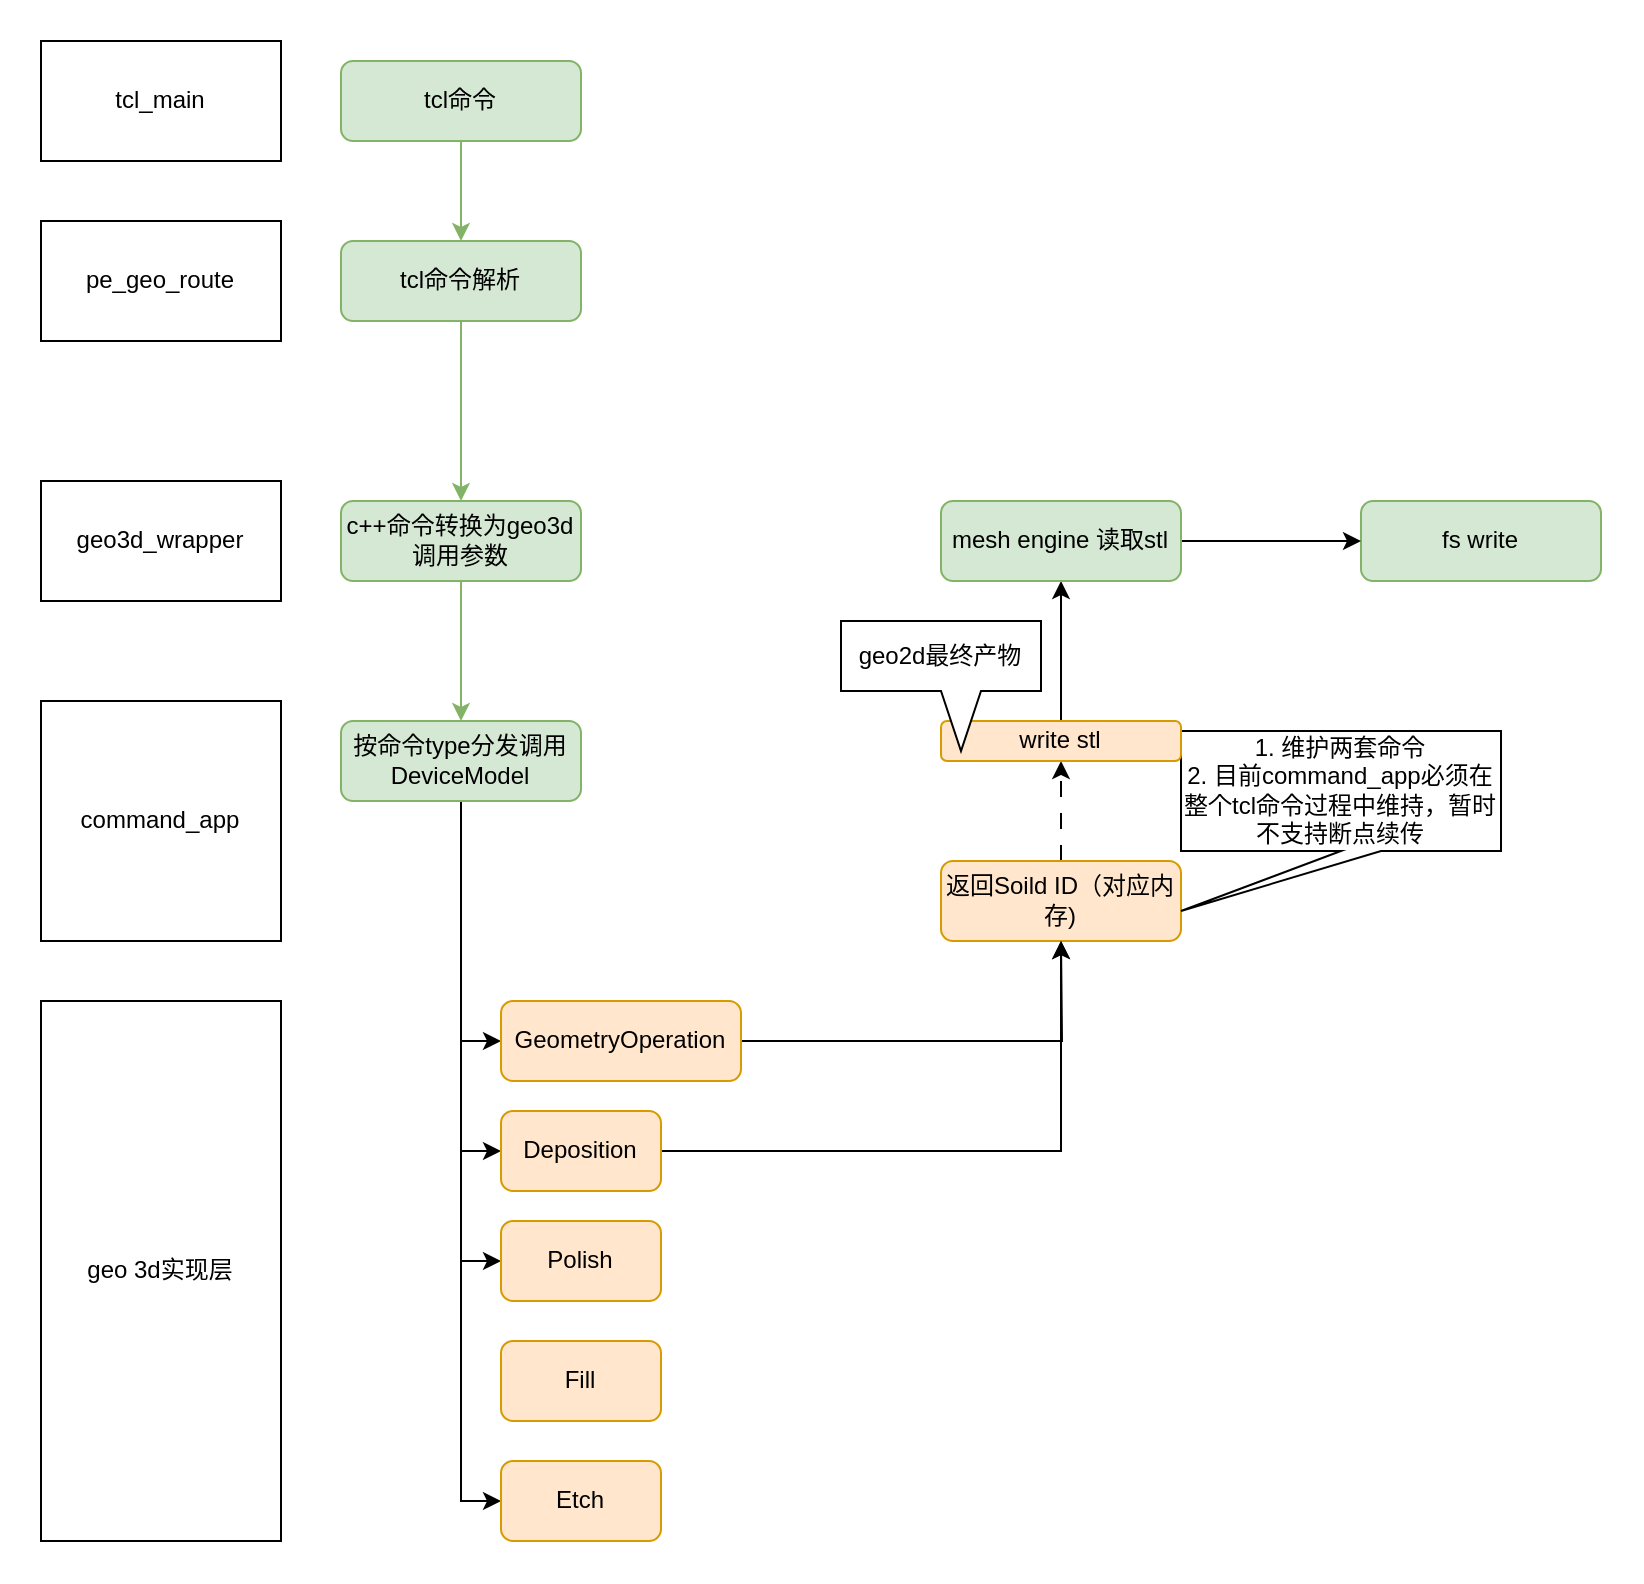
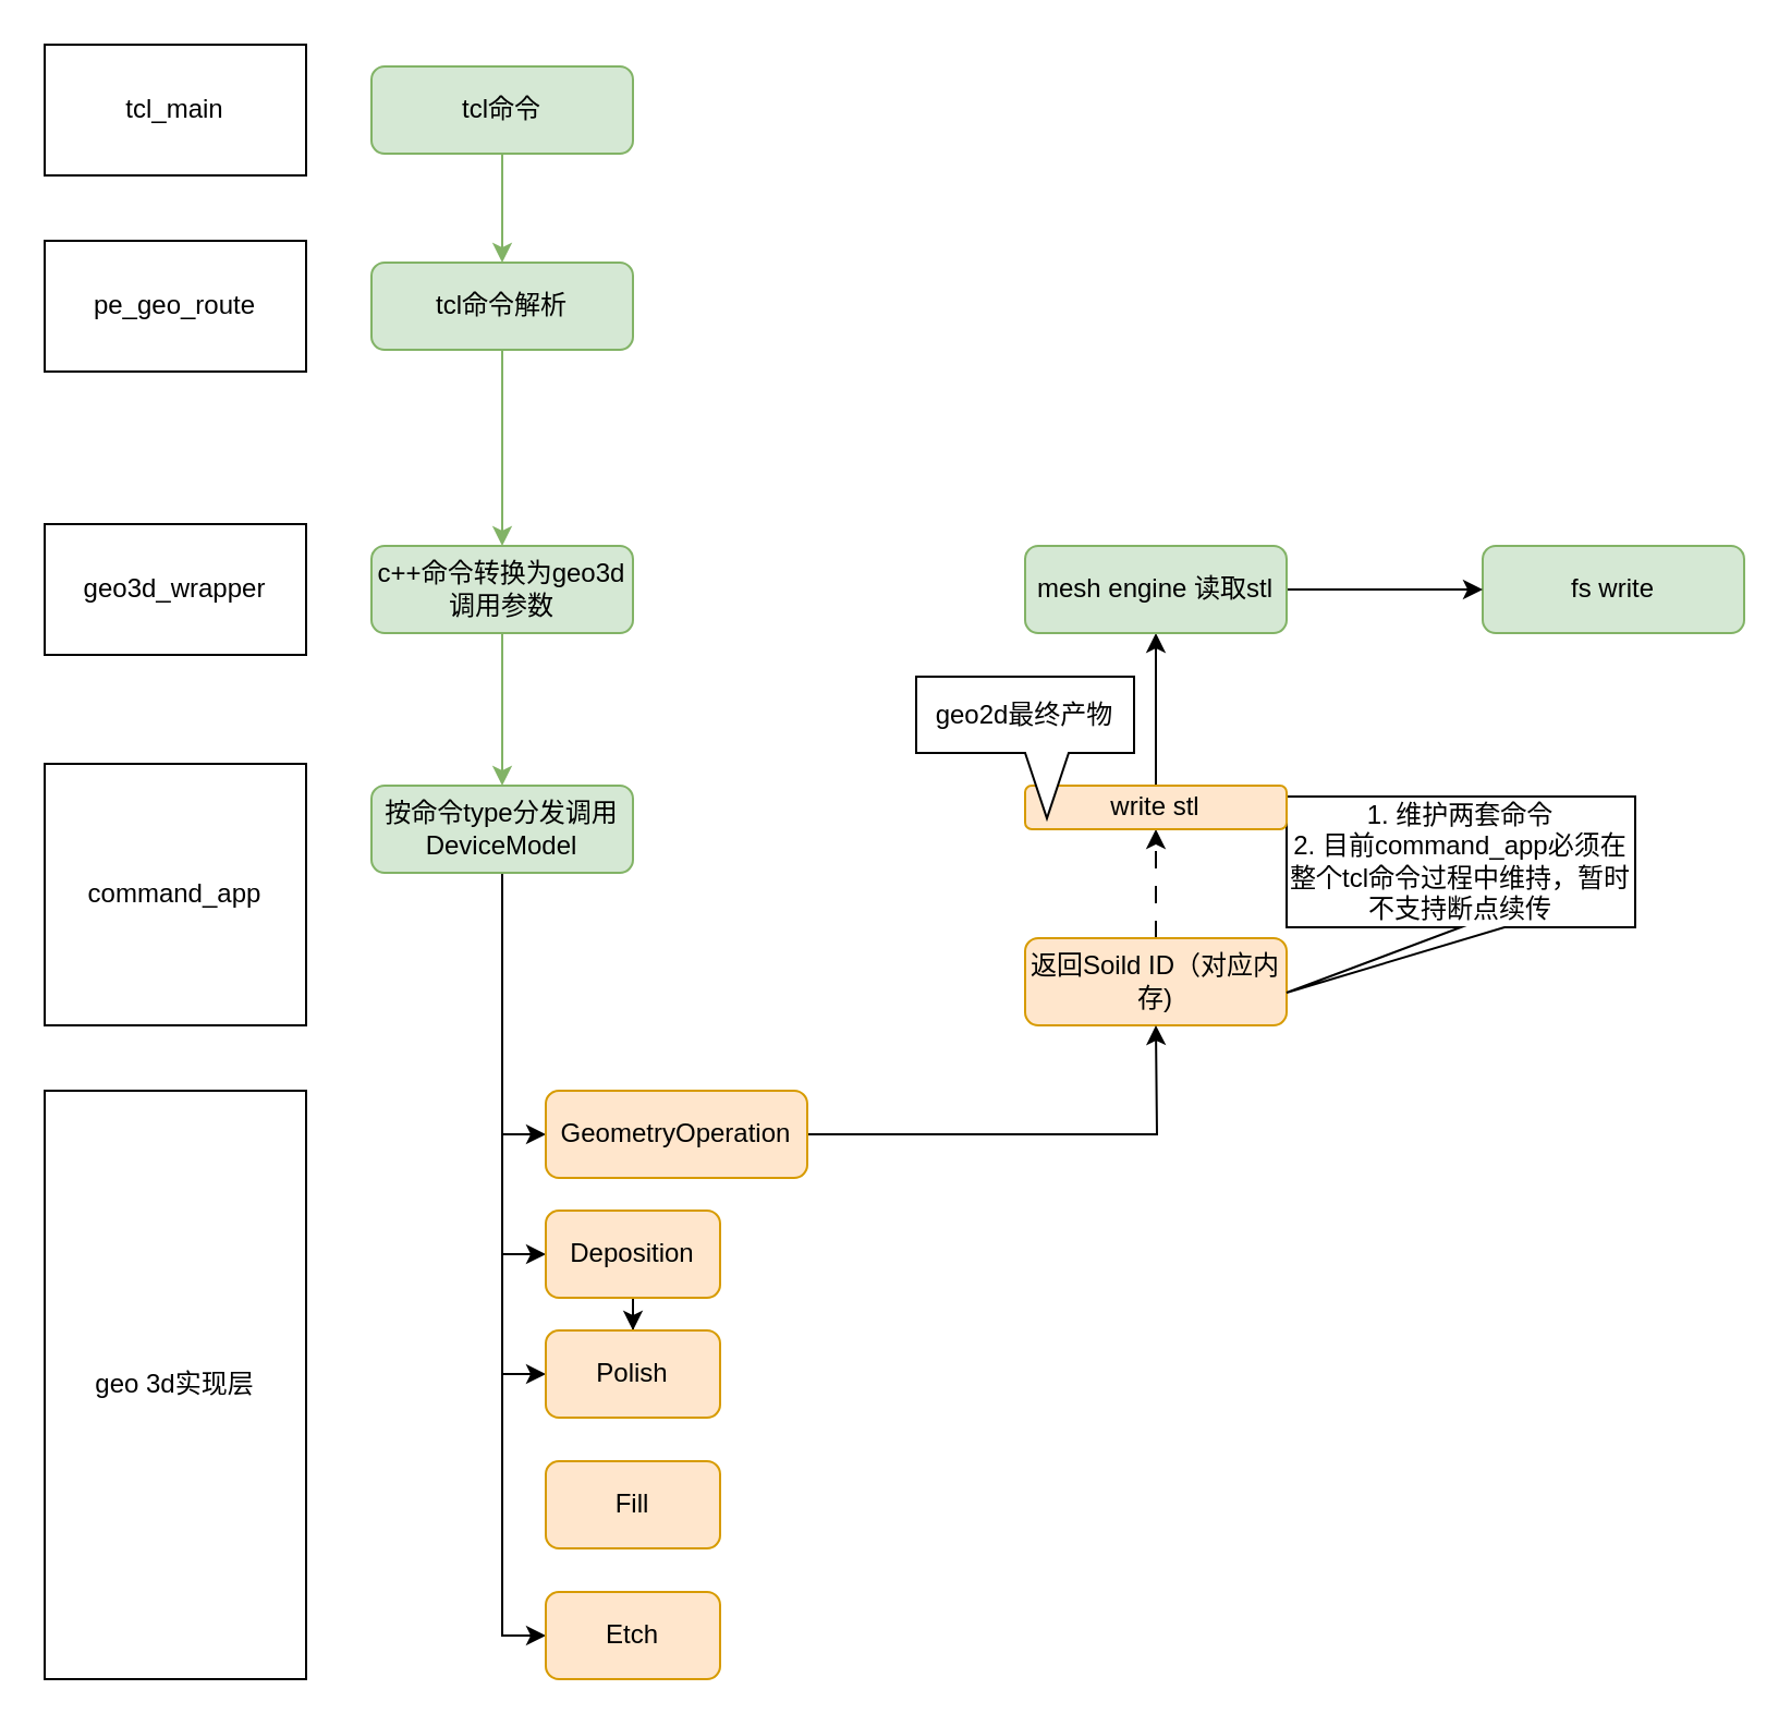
  <mxCell id="0" />
  <mxCell id="1" parent="0" />
  <mxCell id="2" style="edgeStyle=orthogonalEdgeStyle;rounded=0;orthogonalLoop=1;jettySize=auto;html=1;entryX=0.5;entryY=0;entryDx=0;entryDy=0;fillColor=#d5e8d4;strokeColor=#82b366;" parent="1" source="3" target="5" edge="1"><mxGeometry relative="1" as="geometry" /></mxCell>
  <mxCell id="3" value="tcl命令" style="rounded=1;whiteSpace=wrap;html=1;fontSize=12;glass=0;strokeWidth=1;shadow=0;fillColor=#d5e8d4;strokeColor=#82b366;" parent="1" vertex="1"><mxGeometry x="170" y="30" width="120" height="40" as="geometry" /></mxCell>
  <mxCell id="4" style="edgeStyle=orthogonalEdgeStyle;rounded=0;orthogonalLoop=1;jettySize=auto;html=1;entryX=0.5;entryY=0;entryDx=0;entryDy=0;fillColor=#d5e8d4;strokeColor=#82b366;" parent="1" source="5" target="7" edge="1"><mxGeometry relative="1" as="geometry" /></mxCell>
  <mxCell id="5" value="tcl命令解析" style="rounded=1;whiteSpace=wrap;html=1;fontSize=12;glass=0;strokeWidth=1;shadow=0;fillColor=#d5e8d4;strokeColor=#82b366;" parent="1" vertex="1"><mxGeometry x="170" y="120" width="120" height="40" as="geometry" /></mxCell>
  <mxCell id="6" style="edgeStyle=orthogonalEdgeStyle;rounded=0;orthogonalLoop=1;jettySize=auto;html=1;entryX=0.5;entryY=0;entryDx=0;entryDy=0;fillColor=#d5e8d4;strokeColor=#82b366;" parent="1" source="7" target="16" edge="1"><mxGeometry relative="1" as="geometry" /></mxCell>
  <mxCell id="7" value="c++命令转换为geo3d调用参数" style="rounded=1;whiteSpace=wrap;html=1;fontSize=12;glass=0;strokeWidth=1;shadow=0;fillColor=#d5e8d4;strokeColor=#82b366;" parent="1" vertex="1"><mxGeometry x="170" y="250" width="120" height="40" as="geometry" /></mxCell>
  <mxCell id="8" value="tcl_main" style="rounded=0;whiteSpace=wrap;html=1;" parent="1" vertex="1"><mxGeometry x="20" y="20" width="120" height="60" as="geometry" /></mxCell>
  <mxCell id="9" value="pe_geo_route" style="rounded=0;whiteSpace=wrap;html=1;" parent="1" vertex="1"><mxGeometry x="20" y="110" width="120" height="60" as="geometry" /></mxCell>
  <mxCell id="10" value="geo3d_wrapper" style="rounded=0;whiteSpace=wrap;html=1;" parent="1" vertex="1"><mxGeometry x="20" y="240" width="120" height="60" as="geometry" /></mxCell>
  <mxCell id="11" value="command_app" style="rounded=0;whiteSpace=wrap;html=1;" parent="1" vertex="1"><mxGeometry x="20" y="350" width="120" height="120" as="geometry" /></mxCell>
  <mxCell id="12" style="edgeStyle=orthogonalEdgeStyle;rounded=0;orthogonalLoop=1;jettySize=auto;html=1;entryX=0;entryY=0.5;entryDx=0;entryDy=0;" parent="1" source="16" target="21" edge="1"><mxGeometry relative="1" as="geometry" /></mxCell>
  <mxCell id="13" style="edgeStyle=orthogonalEdgeStyle;rounded=0;orthogonalLoop=1;jettySize=auto;html=1;entryX=0;entryY=0.5;entryDx=0;entryDy=0;" parent="1" source="16" target="23" edge="1"><mxGeometry relative="1" as="geometry" /></mxCell>
  <mxCell id="14" style="edgeStyle=orthogonalEdgeStyle;rounded=0;orthogonalLoop=1;jettySize=auto;html=1;exitX=0.5;exitY=1;exitDx=0;exitDy=0;entryX=0;entryY=0.5;entryDx=0;entryDy=0;" parent="1" source="16" target="24" edge="1"><mxGeometry relative="1" as="geometry" /></mxCell>
  <mxCell id="15" style="edgeStyle=orthogonalEdgeStyle;rounded=0;orthogonalLoop=1;jettySize=auto;html=1;entryX=0;entryY=0.5;entryDx=0;entryDy=0;" parent="1" source="16" target="26" edge="1"><mxGeometry relative="1" as="geometry" /></mxCell>
  <mxCell id="16" value="按命令type分发调用DeviceModel" style="rounded=1;whiteSpace=wrap;html=1;fontSize=12;glass=0;strokeWidth=1;shadow=0;fillColor=#d5e8d4;strokeColor=#82b366;" parent="1" vertex="1"><mxGeometry x="170" y="360" width="120" height="40" as="geometry" /></mxCell>
  <mxCell id="17" style="edgeStyle=orthogonalEdgeStyle;rounded=0;orthogonalLoop=1;jettySize=auto;html=1;entryX=0.5;entryY=1;entryDx=0;entryDy=0;dashed=1;dashPattern=8 8;" edge="1" parent="1" source="18" target="29"><mxGeometry relative="1" as="geometry" /></mxCell>
  <mxCell id="18" value="返回Soild ID（对应内存)" style="rounded=1;whiteSpace=wrap;html=1;fontSize=12;glass=0;strokeWidth=1;shadow=0;fillColor=#ffe6cc;strokeColor=#d79b00;" parent="1" vertex="1"><mxGeometry x="470" y="430" width="120" height="40" as="geometry" /></mxCell>
  <mxCell id="19" value="1. 维护两套命令&lt;br&gt;2. 目前command_app必须在整个tcl命令过程中维持，暂时不支持断点续传" style="shape=callout;whiteSpace=wrap;html=1;perimeter=calloutPerimeter;position2=0;" parent="1" vertex="1"><mxGeometry x="590" y="365" width="160" height="90" as="geometry" /></mxCell>
  <mxCell id="20" style="edgeStyle=orthogonalEdgeStyle;rounded=0;orthogonalLoop=1;jettySize=auto;html=1;" parent="1" source="21" edge="1"><mxGeometry relative="1" as="geometry"><mxPoint x="530" y="470" as="targetPoint" /></mxGeometry></mxCell>
  <mxCell id="21" value="GeometryOperation" style="rounded=1;whiteSpace=wrap;html=1;fillColor=#ffe6cc;strokeColor=#d79b00;" parent="1" vertex="1"><mxGeometry x="250" y="500" width="120" height="40" as="geometry" /></mxCell>
- <mxCell id="22" style="edgeStyle=orthogonalEdgeStyle;rounded=0;orthogonalLoop=1;jettySize=auto;html=1;entryX=0.5;entryY=1;entryDx=0;entryDy=0;" parent="1" source="23" target="18" edge="1"><mxGeometry relative="1" as="geometry" /></mxCell>
+ <mxCell id="22" style="edgeStyle=orthogonalEdgeStyle;rounded=0;orthogonalLoop=1;jettySize=auto;html=1;" parent="1" source="23" target="24" edge="1"><mxGeometry relative="1" as="geometry" /></mxCell>
  <mxCell id="23" value="Deposition" style="rounded=1;whiteSpace=wrap;html=1;fillColor=#ffe6cc;strokeColor=#d79b00;" parent="1" vertex="1"><mxGeometry x="250" y="555" width="80" height="40" as="geometry" /></mxCell>
  <mxCell id="24" value="Polish" style="rounded=1;whiteSpace=wrap;html=1;fillColor=#ffe6cc;strokeColor=#d79b00;" parent="1" vertex="1"><mxGeometry x="250" y="610" width="80" height="40" as="geometry" /></mxCell>
  <mxCell id="25" value="Fill" style="rounded=1;whiteSpace=wrap;html=1;fillColor=#ffe6cc;strokeColor=#d79b00;" parent="1" vertex="1"><mxGeometry x="250" y="670" width="80" height="40" as="geometry" /></mxCell>
  <mxCell id="26" value="Etch" style="rounded=1;whiteSpace=wrap;html=1;fillColor=#ffe6cc;strokeColor=#d79b00;" parent="1" vertex="1"><mxGeometry x="250" y="730" width="80" height="40" as="geometry" /></mxCell>
  <mxCell id="27" value="geo 3d实现层" style="rounded=0;whiteSpace=wrap;html=1;" parent="1" vertex="1"><mxGeometry x="20" y="500" width="120" height="270" as="geometry" /></mxCell>
  <mxCell id="28" style="edgeStyle=orthogonalEdgeStyle;rounded=0;orthogonalLoop=1;jettySize=auto;html=1;entryX=0.5;entryY=1;entryDx=0;entryDy=0;" edge="1" parent="1" source="29" target="32"><mxGeometry relative="1" as="geometry" /></mxCell>
  <mxCell id="29" value="write stl" style="rounded=1;whiteSpace=wrap;html=1;fontSize=12;glass=0;strokeWidth=1;shadow=0;fillColor=#ffe6cc;strokeColor=#d79b00;" vertex="1" parent="1"><mxGeometry x="470" y="360" width="120" height="20" as="geometry" /></mxCell>
  <mxCell id="30" value="fs write" style="rounded=1;whiteSpace=wrap;html=1;fontSize=12;glass=0;strokeWidth=1;shadow=0;fillColor=#d5e8d4;strokeColor=#82b366;" vertex="1" parent="1"><mxGeometry x="680" y="250" width="120" height="40" as="geometry" /></mxCell>
  <mxCell id="31" style="edgeStyle=orthogonalEdgeStyle;rounded=0;orthogonalLoop=1;jettySize=auto;html=1;exitX=1;exitY=0.5;exitDx=0;exitDy=0;entryX=0;entryY=0.5;entryDx=0;entryDy=0;" edge="1" parent="1" source="32" target="30"><mxGeometry relative="1" as="geometry" /></mxCell>
  <mxCell id="32" value="mesh engine 读取stl" style="rounded=1;whiteSpace=wrap;html=1;fontSize=12;glass=0;strokeWidth=1;shadow=0;fillColor=#d5e8d4;strokeColor=#82b366;" vertex="1" parent="1"><mxGeometry x="470" y="250" width="120" height="40" as="geometry" /></mxCell>
  <mxCell id="33" value="geo2d最终产物" style="shape=callout;whiteSpace=wrap;html=1;perimeter=calloutPerimeter;position2=0.6;" vertex="1" parent="1"><mxGeometry x="420" y="310" width="100" height="65" as="geometry" /></mxCell>
